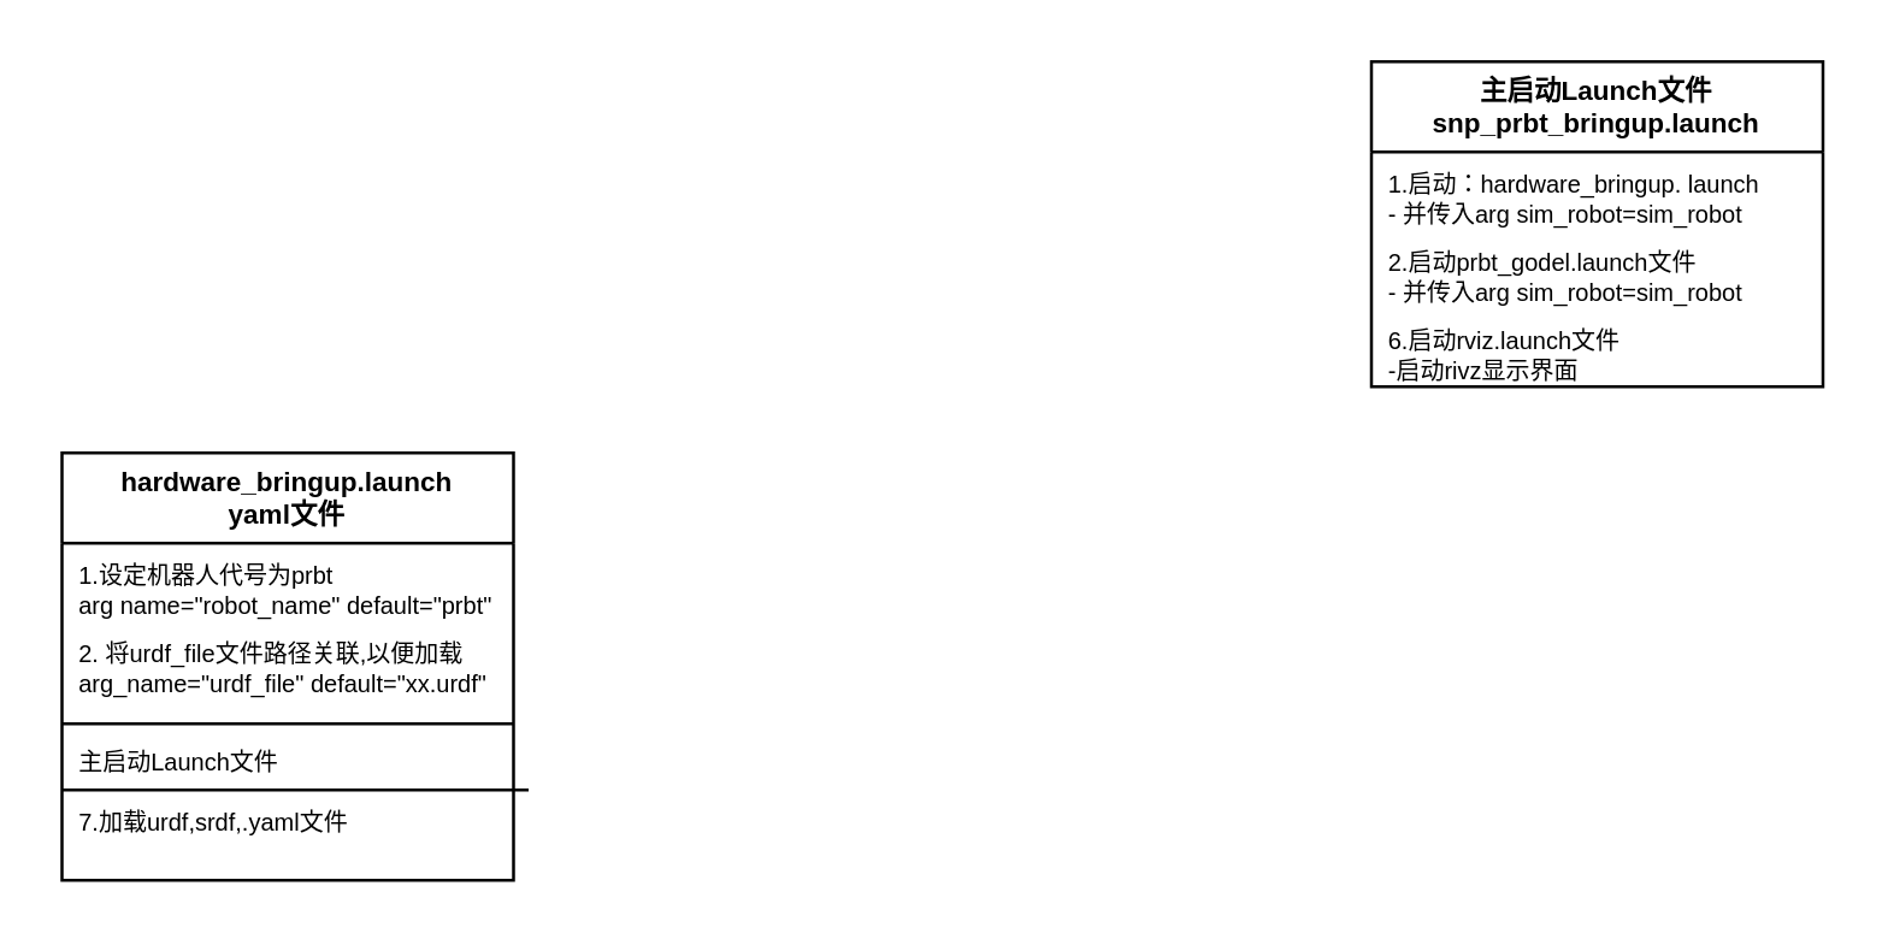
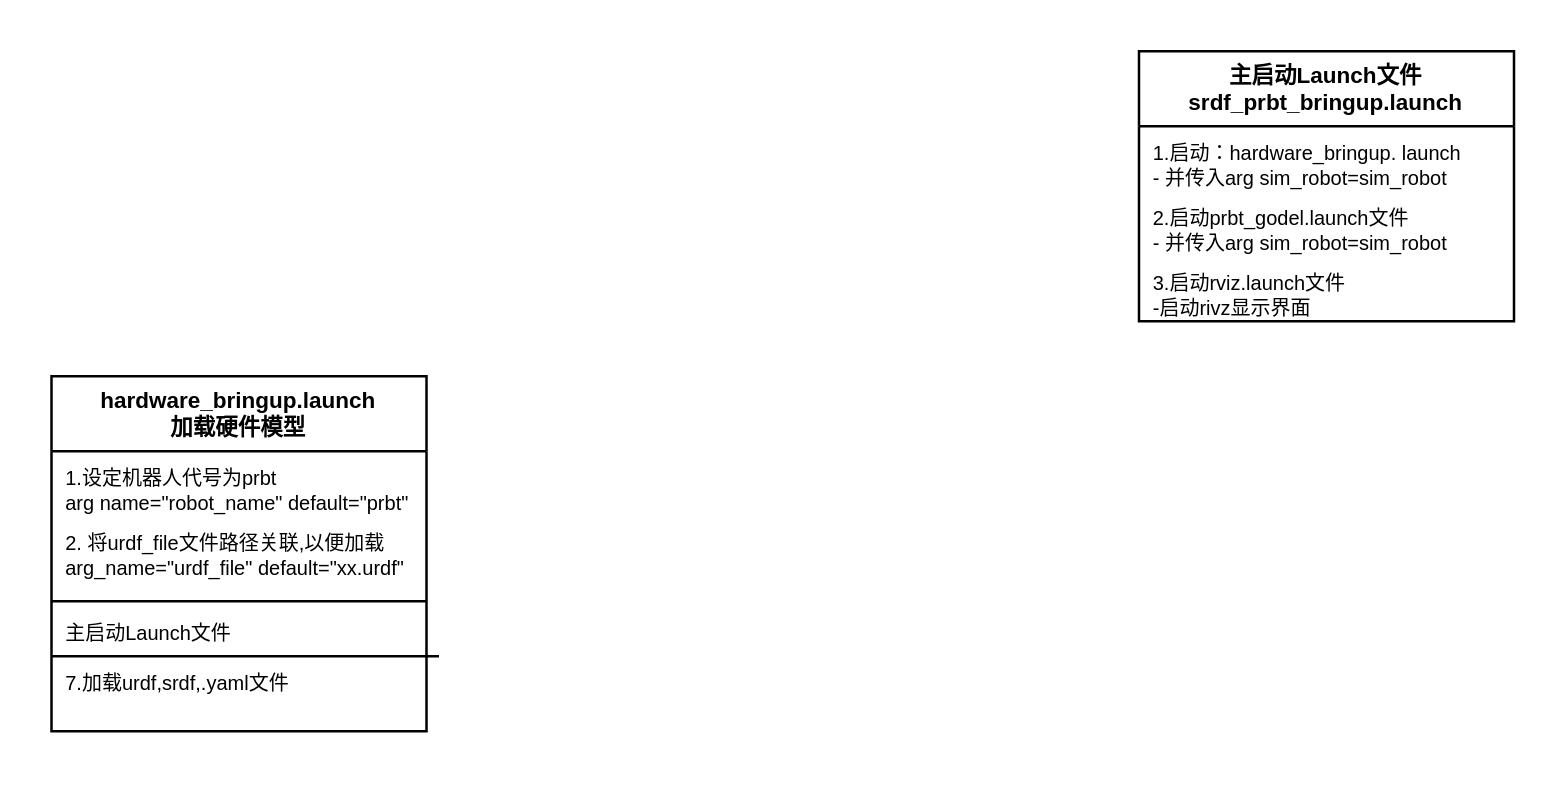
  <mxCell id="0" />
  <mxCell id="1" parent="0" />
- <mxCell id="2" value="主启动Launch文件&#10;snp_prbt_bringup.launch" style="swimlane;fontStyle=1;childLayout=stackLayout;horizontal=1;startSize=30;fillColor=none;horizontalStack=0;resizeParent=1;resizeParentMax=0;resizeLast=0;collapsible=1;marginBottom=0;fontSize=9;" parent="1" vertex="1"><mxGeometry x="455" y="20" width="150" height="108" as="geometry"><mxRectangle x="510" y="200" width="90" height="26" as="alternateBounds" /></mxGeometry></mxCell>
+ <mxCell id="2" value="主启动Launch文件&#10;srdf_prbt_bringup.launch" style="swimlane;fontStyle=1;childLayout=stackLayout;horizontal=1;startSize=30;fillColor=none;horizontalStack=0;resizeParent=1;resizeParentMax=0;resizeLast=0;collapsible=1;marginBottom=0;fontSize=9;" parent="1" vertex="1"><mxGeometry x="455" y="20" width="150" height="108" as="geometry"><mxRectangle x="510" y="200" width="90" height="26" as="alternateBounds" /></mxGeometry></mxCell>
  <mxCell id="3" value="1.启动：hardware_bringup. launch&#10;- 并传入arg sim_robot=sim_robot" style="text;strokeColor=none;fillColor=none;align=left;verticalAlign=top;spacingLeft=4;spacingRight=4;overflow=hidden;rotatable=0;points=[[0,0.5],[1,0.5]];portConstraint=eastwest;fontSize=8;" parent="2" vertex="1"><mxGeometry y="30" width="150" height="26" as="geometry" /></mxCell>
  <mxCell id="4" value="2.启动prbt_godel.launch文件&#10;- 并传入arg sim_robot=sim_robot" style="text;strokeColor=none;fillColor=none;align=left;verticalAlign=top;spacingLeft=4;spacingRight=4;overflow=hidden;rotatable=0;points=[[0,0.5],[1,0.5]];portConstraint=eastwest;fontSize=8;" parent="2" vertex="1"><mxGeometry y="56" width="150" height="26" as="geometry" /></mxCell>
- <mxCell id="5" value="6.启动rviz.launch文件&#10;-启动rivz显示界面" style="text;strokeColor=none;fillColor=none;align=left;verticalAlign=top;spacingLeft=4;spacingRight=4;overflow=hidden;rotatable=0;points=[[0,0.5],[1,0.5]];portConstraint=eastwest;fontSize=8;" parent="2" vertex="1"><mxGeometry y="82" width="150" height="26" as="geometry" /></mxCell>
- <mxCell id="6" value="hardware_bringup.launch&#10;yaml文件" style="swimlane;fontStyle=1;childLayout=stackLayout;horizontal=1;startSize=30;fillColor=none;horizontalStack=0;resizeParent=1;resizeParentMax=0;resizeLast=0;collapsible=1;marginBottom=0;fontSize=9;" vertex="1" parent="1"><mxGeometry x="20" y="150" width="150" height="142" as="geometry"><mxRectangle x="510" y="200" width="90" height="26" as="alternateBounds" /></mxGeometry></mxCell>
+ <mxCell id="5" value="3.启动rviz.launch文件&#10;-启动rivz显示界面" style="text;strokeColor=none;fillColor=none;align=left;verticalAlign=top;spacingLeft=4;spacingRight=4;overflow=hidden;rotatable=0;points=[[0,0.5],[1,0.5]];portConstraint=eastwest;fontSize=8;" parent="2" vertex="1"><mxGeometry y="82" width="150" height="26" as="geometry" /></mxCell>
+ <mxCell id="6" value="hardware_bringup.launch&#10;加载硬件模型" style="swimlane;fontStyle=1;childLayout=stackLayout;horizontal=1;startSize=30;fillColor=none;horizontalStack=0;resizeParent=1;resizeParentMax=0;resizeLast=0;collapsible=1;marginBottom=0;fontSize=9;" vertex="1" parent="1"><mxGeometry x="20" y="150" width="150" height="142" as="geometry"><mxRectangle x="510" y="200" width="90" height="26" as="alternateBounds" /></mxGeometry></mxCell>
  <mxCell id="7" value="1.设定机器人代号为prbt&#10;arg name=&quot;robot_name&quot; default=&quot;prbt&quot;" style="text;strokeColor=none;fillColor=none;align=left;verticalAlign=top;spacingLeft=4;spacingRight=4;overflow=hidden;rotatable=0;points=[[0,0.5],[1,0.5]];portConstraint=eastwest;fontSize=8;" vertex="1" parent="6"><mxGeometry y="30" width="150" height="26" as="geometry" /></mxCell>
  <mxCell id="8" value="2. 将urdf_file文件路径关联,以便加载&#10;arg_name=&quot;urdf_file&quot; default=&quot;xx.urdf&quot;" style="text;strokeColor=none;fillColor=none;align=left;verticalAlign=top;spacingLeft=4;spacingRight=4;overflow=hidden;rotatable=0;points=[[0,0.5],[1,0.5]];portConstraint=eastwest;fontSize=8;" vertex="1" parent="6"><mxGeometry y="56" width="150" height="26" as="geometry" /></mxCell>
  <mxCell id="9" value="" style="endArrow=none;html=1;" edge="1" parent="6" target="10"><mxGeometry width="50" height="50" relative="1" as="geometry"><mxPoint y="90" as="sourcePoint" /><mxPoint x="50" y="40" as="targetPoint" /><Array as="points"><mxPoint x="150" y="90" /></Array></mxGeometry></mxCell>
  <mxCell id="10" value="&#10;主启动Launch文件" style="text;strokeColor=none;fillColor=none;align=left;verticalAlign=top;spacingLeft=4;spacingRight=4;overflow=hidden;rotatable=0;points=[[0,0.5],[1,0.5]];portConstraint=eastwest;fontSize=8;" vertex="1" parent="6"><mxGeometry y="82" width="150" height="30" as="geometry" /></mxCell>
  <mxCell id="11" value="7.加载urdf,srdf,.yaml文件" style="text;strokeColor=none;fillColor=none;align=left;verticalAlign=top;spacingLeft=4;spacingRight=4;overflow=hidden;rotatable=0;points=[[0,0.5],[1,0.5]];portConstraint=eastwest;fontSize=8;" vertex="1" parent="6"><mxGeometry y="112" width="150" height="30" as="geometry" /></mxCell>
  <mxCell id="12" value="" style="endArrow=none;html=1;fontSize=7;" edge="1" parent="1"><mxGeometry width="50" height="50" relative="1" as="geometry"><mxPoint x="20" y="262" as="sourcePoint" /><mxPoint x="175" y="262" as="targetPoint" /></mxGeometry></mxCell>
